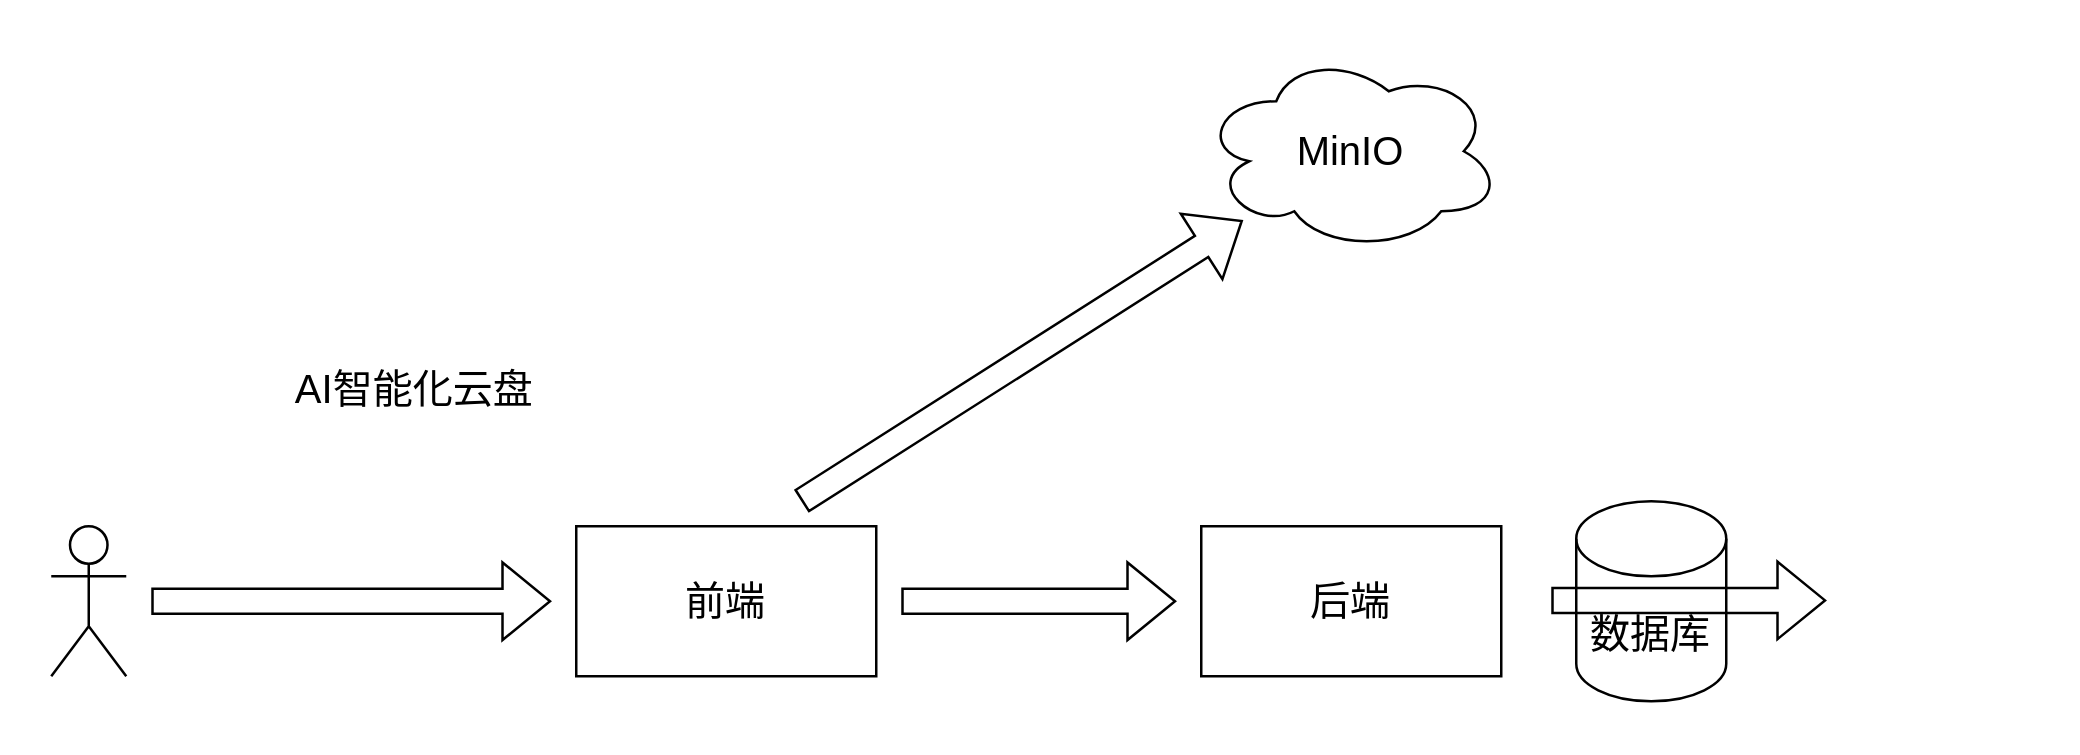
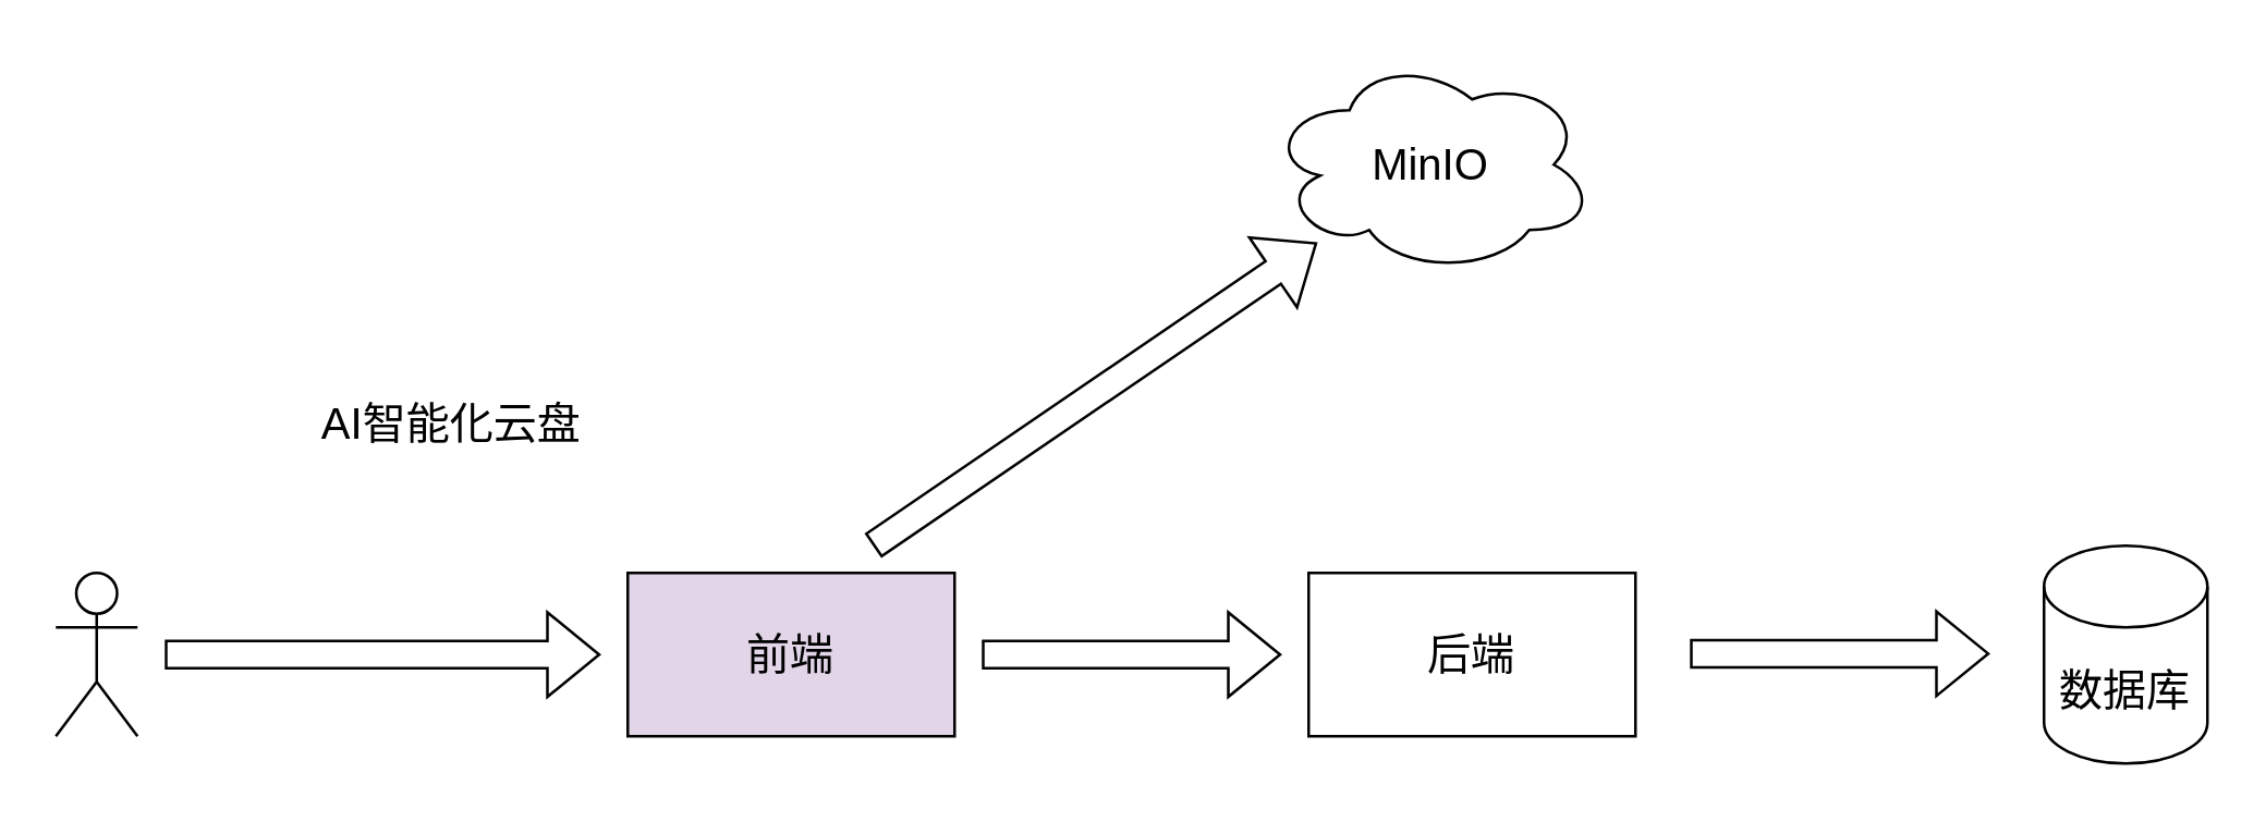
  <mxCell id="0" />
  <mxCell id="1" parent="0" />
  <mxCell id="2" value="" style="shape=umlActor;verticalLabelPosition=bottom;verticalAlign=top;html=1;outlineConnect=0;fontSize=16;" vertex="1" parent="1"><mxGeometry x="20" y="210" width="30" height="60" as="geometry" /></mxCell>
- <mxCell id="3" value="&lt;font style=&quot;vertical-align: inherit;&quot; class=&quot;notranslate fyzs-translate-target fyzs-translate-target-wrapper&quot;&gt;&lt;font style=&quot;vertical-align: inherit;&quot; class=&quot;notranslate fyzs-translate-target fyzs-translate-target-box&quot;&gt;&lt;font style=&quot;vertical-align: inherit;&quot; title=&quot;q&quot; class=&quot;notranslate fyzs-translate-target fyzs-translate-target-text&quot;&gt;前端&lt;/font&gt;&lt;/font&gt;&lt;/font&gt;" style="rounded=0;whiteSpace=wrap;html=1;fontSize=16;" vertex="1" parent="1"><mxGeometry x="230" y="210" width="120" height="60" as="geometry" /></mxCell>
+ <mxCell id="3" value="&lt;font style=&quot;vertical-align: inherit;&quot; class=&quot;notranslate fyzs-translate-target fyzs-translate-target-wrapper&quot;&gt;&lt;font style=&quot;vertical-align: inherit;&quot; class=&quot;notranslate fyzs-translate-target fyzs-translate-target-box&quot;&gt;&lt;font style=&quot;vertical-align: inherit;&quot; title=&quot;q&quot; class=&quot;notranslate fyzs-translate-target fyzs-translate-target-text&quot;&gt;前端&lt;/font&gt;&lt;/font&gt;&lt;/font&gt;" style="rounded=0;whiteSpace=wrap;html=1;fontSize=16;fillColor=#e1d5e7;" vertex="1" parent="1"><mxGeometry x="230" y="210" width="120" height="60" as="geometry" /></mxCell>
  <mxCell id="4" value="&lt;font style=&quot;vertical-align: inherit;&quot; class=&quot;notranslate fyzs-translate-target fyzs-translate-target-wrapper&quot;&gt;&lt;font style=&quot;vertical-align: inherit;&quot; class=&quot;notranslate fyzs-translate-target fyzs-translate-target-box&quot;&gt;&lt;font style=&quot;vertical-align: inherit;&quot; title=&quot;h&quot; class=&quot;notranslate fyzs-translate-target fyzs-translate-target-text&quot;&gt;后端&lt;/font&gt;&lt;/font&gt;&lt;/font&gt;" style="rounded=0;whiteSpace=wrap;html=1;fontSize=16;" vertex="1" parent="1"><mxGeometry x="480" y="210" width="120" height="60" as="geometry" /></mxCell>
- <mxCell id="5" value="&lt;font style=&quot;vertical-align: inherit;&quot; class=&quot;notranslate fyzs-translate-target fyzs-translate-target-wrapper&quot;&gt;&lt;font style=&quot;vertical-align: inherit;&quot; class=&quot;notranslate fyzs-translate-target fyzs-translate-target-box&quot;&gt;&lt;font style=&quot;vertical-align: inherit;&quot; title=&quot;M&quot; class=&quot;notranslate fyzs-translate-target fyzs-translate-target-text&quot;&gt;MinIO&lt;/font&gt;&lt;/font&gt;&lt;/font&gt;" style="ellipse;shape=cloud;whiteSpace=wrap;html=1;fontSize=16;" vertex="1" parent="1"><mxGeometry x="480" y="20" width="120" height="80" as="geometry" /></mxCell>
- <mxCell id="6" value="&lt;font style=&quot;vertical-align: inherit;&quot; class=&quot;notranslate fyzs-translate-target fyzs-translate-target-wrapper&quot;&gt;&lt;font style=&quot;vertical-align: inherit;&quot; class=&quot;notranslate fyzs-translate-target fyzs-translate-target-box&quot;&gt;&lt;font style=&quot;vertical-align: inherit;&quot; title=&quot;s&quot; class=&quot;notranslate fyzs-translate-target fyzs-translate-target-text&quot;&gt;数据库&lt;/font&gt;&lt;/font&gt;&lt;/font&gt;" style="shape=cylinder3;whiteSpace=wrap;html=1;boundedLbl=1;backgroundOutline=1;size=15;fontSize=16;" vertex="1" parent="1"><mxGeometry x="630" y="200" width="60" height="80" as="geometry" /></mxCell>
+ <mxCell id="5" value="&lt;font style=&quot;vertical-align: inherit;&quot; class=&quot;notranslate fyzs-translate-target fyzs-translate-target-wrapper&quot;&gt;&lt;font style=&quot;vertical-align: inherit;&quot; class=&quot;notranslate fyzs-translate-target fyzs-translate-target-box&quot;&gt;&lt;font style=&quot;vertical-align: inherit;&quot; title=&quot;M&quot; class=&quot;notranslate fyzs-translate-target fyzs-translate-target-text&quot;&gt;MinIO&lt;/font&gt;&lt;/font&gt;&lt;/font&gt;" style="ellipse;shape=cloud;whiteSpace=wrap;html=1;fontSize=16;" vertex="1" parent="1"><mxGeometry x="465" y="20" width="120" height="80" as="geometry" /></mxCell>
+ <mxCell id="6" value="&lt;font style=&quot;vertical-align: inherit;&quot; class=&quot;notranslate fyzs-translate-target fyzs-translate-target-wrapper&quot;&gt;&lt;font style=&quot;vertical-align: inherit;&quot; class=&quot;notranslate fyzs-translate-target fyzs-translate-target-box&quot;&gt;&lt;font style=&quot;vertical-align: inherit;&quot; title=&quot;s&quot; class=&quot;notranslate fyzs-translate-target fyzs-translate-target-text&quot;&gt;数据库&lt;/font&gt;&lt;/font&gt;&lt;/font&gt;" style="shape=cylinder3;whiteSpace=wrap;html=1;boundedLbl=1;backgroundOutline=1;size=15;fontSize=16;" vertex="1" parent="1"><mxGeometry x="750" y="200" width="60" height="80" as="geometry" /></mxCell>
  <mxCell id="7" value="" style="shape=flexArrow;endArrow=classic;html=1;rounded=0;fontSize=16;" edge="1" parent="1"><mxGeometry width="50" height="50" relative="1" as="geometry"><mxPoint x="60" y="240" as="sourcePoint" /><mxPoint x="220" y="240" as="targetPoint" /></mxGeometry></mxCell>
  <mxCell id="8" value="" style="shape=flexArrow;endArrow=classic;html=1;rounded=0;fontSize=16;" edge="1" parent="1"><mxGeometry width="50" height="50" relative="1" as="geometry"><mxPoint x="360" y="240" as="sourcePoint" /><mxPoint x="470" y="240" as="targetPoint" /></mxGeometry></mxCell>
  <mxCell id="9" value="" style="shape=flexArrow;endArrow=classic;html=1;rounded=0;fontSize=16;" edge="1" parent="1"><mxGeometry width="50" height="50" relative="1" as="geometry"><mxPoint x="620" y="239.66" as="sourcePoint" /><mxPoint x="730" y="239.66" as="targetPoint" /></mxGeometry></mxCell>
  <mxCell id="10" value="" style="shape=flexArrow;endArrow=classic;html=1;rounded=0;fontSize=16;" edge="1" parent="1" target="5"><mxGeometry width="50" height="50" relative="1" as="geometry"><mxPoint x="320" y="200" as="sourcePoint" /><mxPoint x="370" y="150" as="targetPoint" /></mxGeometry></mxCell>
  <mxCell id="11" value="&lt;font style=&quot;vertical-align: inherit;&quot; class=&quot;notranslate fyzs-translate-target fyzs-translate-target-wrapper&quot;&gt;&lt;font style=&quot;vertical-align: inherit;&quot; class=&quot;notranslate fyzs-translate-target fyzs-translate-target-box&quot;&gt;&lt;font style=&quot;vertical-align: inherit;&quot; title=&quot;Text&quot; class=&quot;notranslate fyzs-translate-target fyzs-translate-target-text&quot;&gt;AI智能化云盘&lt;/font&gt;&lt;/font&gt;&lt;/font&gt;" style="text;html=1;align=center;verticalAlign=middle;resizable=0;points=[];autosize=1;strokeColor=none;fillColor=none;fontSize=16;" vertex="1" parent="1"><mxGeometry x="105" y="140" width="120" height="30" as="geometry" /></mxCell>
